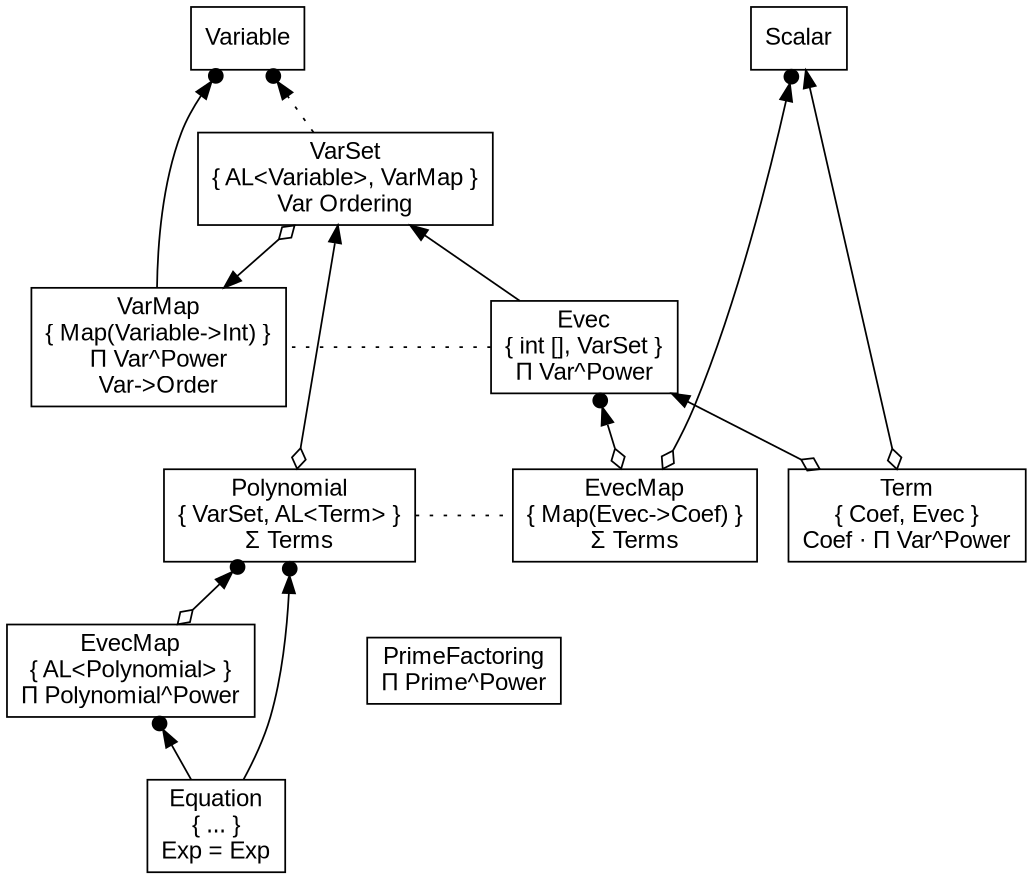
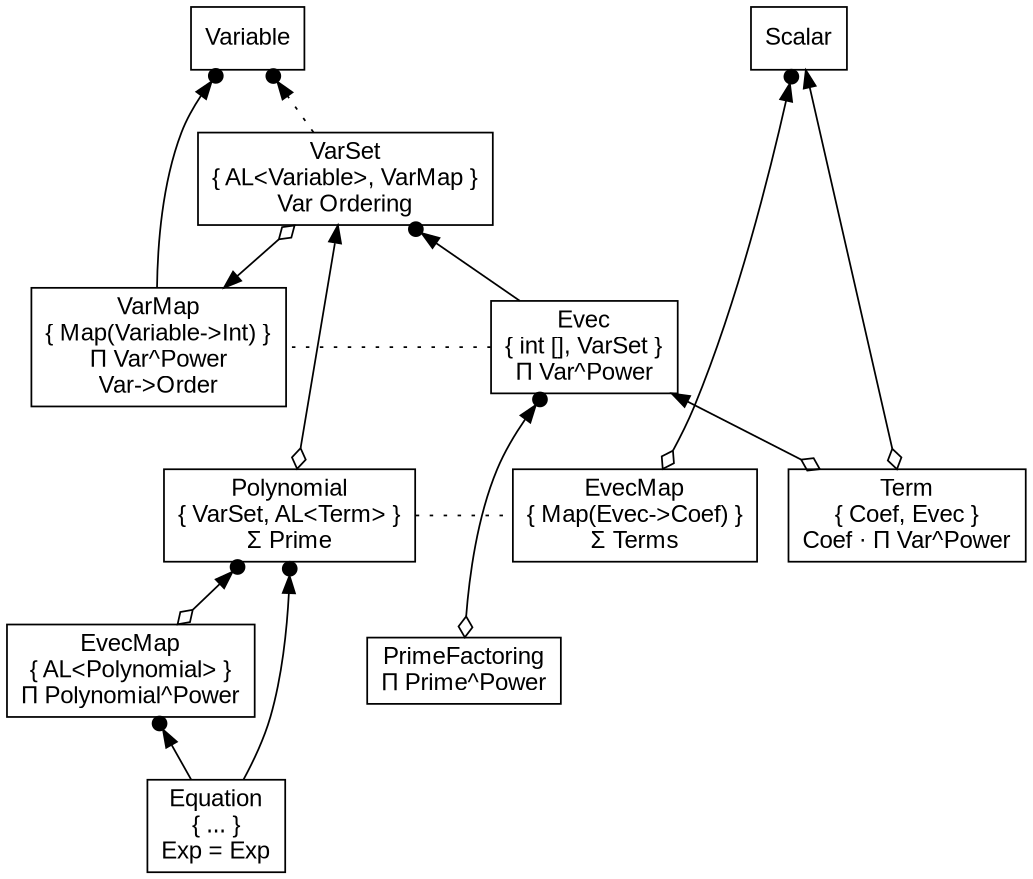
  digraph {
    fontname="Liberation Sans"
    rankdir=BT
    node [fontname="Liberation Sans" shape=box]
    edge [dir=both fontname="Liberation Sans"]
    n1 [label="EvecMap\n{ Map(Evec->Coef) }\nΣ Terms"]
-   n2 [label="Polynomial\n{ VarSet, AL<Term> }\nΣ Terms"]
+   n2 [label="Polynomial\n{ VarSet, AL<Term> }\nΣ Prime"]
    n3 [label="VarMap\n{ Map(Variable->Int) }\nΠ Var^Power\nVar->Order"]
    n4 [label="Evec\n{ int [], VarSet }\nΠ Var^Power"]
    Variable
    Scalar
    n7 [label="EvecMap\n{ AL<Polynomial> }\nΠ Polynomial^Power"]
    n8 [label="PrimeFactoring\nΠ Prime^Power"]
    n9 [label="VarSet\n{ AL<Variable>, VarMap }\nVar Ordering"]
    n10 [label="Term\n{ Coef, Evec }\nCoef · Π Var^Power"]
    n11 [label="Equation\n{ ... }\nExp = Exp"]
    subgraph sub_1 {
      rank=same
      n1
      n2
    }
    subgraph sub_2 {
      rank=same
      n3
      n4
    }
    subgraph sub_3 {
      rank=same
      Variable
      Scalar
    }
    subgraph sub_4 {
      rank=same
      n7
      n8
    }
-   n1 -> n4 [arrowhead=dotnormal arrowtail=odiamond]
+   n8 -> n4 [arrowhead=dotnormal arrowtail=odiamond]
    n1 -> Scalar [arrowhead=dotnormal arrowtail=odiamond]
    n2 -> n1 [constraint=false dir=none style=dotted]
    n2 -> n9 [arrowtail=odiamond]
    n3 -> Variable [arrowhead=dotnormal dir=""]
    n4 -> n3 [constraint=false dir=none style=dotted]
-   n4 -> n9 [dir=""]
+   n4 -> n9 [arrowhead=dotnormal dir=""]
    n7 -> n2 [arrowhead=dotnormal arrowtail=odiamond]
    n9 -> n3 [arrowtail=odiamond]
    n9 -> Variable [arrowhead=dotnormal style=dotted dir=""]
    n10 -> n4 [arrowtail=odiamond]
    n10 -> Scalar [arrowtail=odiamond]
    n11 -> n2 [arrowhead=dotnormal dir=""]
    n11 -> n7 [arrowhead=dotnormal dir=""]
  }
